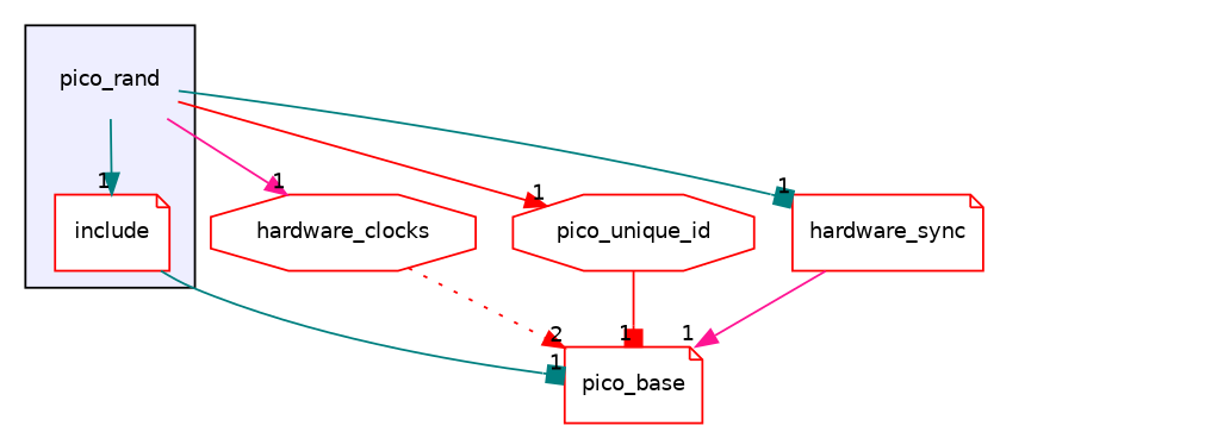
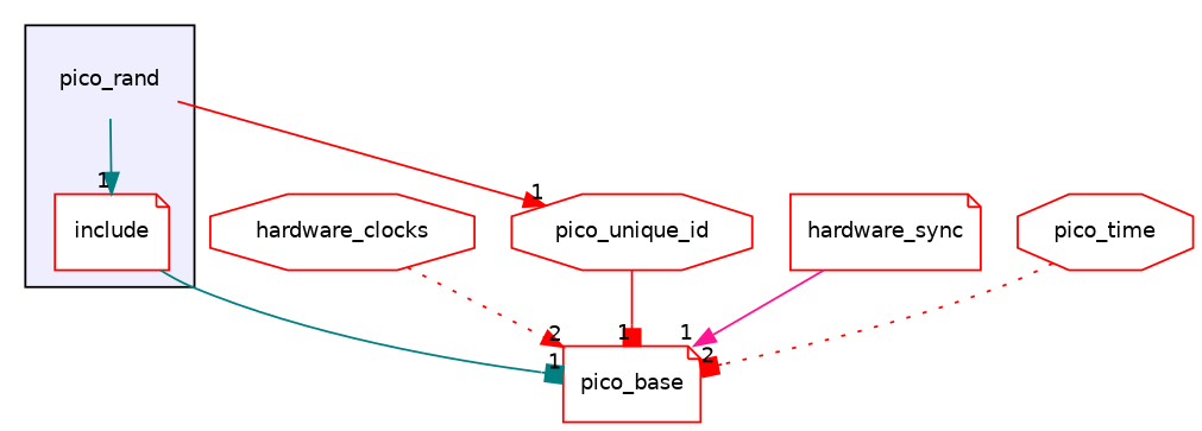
  digraph {
    compound=true
    node [fontname=Helvetica fontsize=10 shape=note color=red fillcolor=white style=filled]
    edge [arrowhead=normal color=red headlabel=1 labeldistance=1.5 labelfontname=Helvetica labelfontsize=10 style=solid]
    n1 [label=pico_rand shape=plaintext color="" fillcolor="" style=""]
    n2 [label=include]
    n3 [label=hardware_clocks shape=octagon]
    n4 [label=pico_unique_id shape=octagon]
    n5 [label=hardware_sync]
    n6 [label=pico_base]
+   n7 [label=pico_time shape=octagon]
    subgraph cluster_1 {
      bgcolor="#eeeeff"
      pencolor=black
      n1
      n2
    }
    n1 -> n2 [color=teal]
-   n1 -> n3 [color=deeppink]
    n1 -> n4
-   n1 -> n5 [arrowhead=box color=teal]
    n2 -> n6 [arrowhead=box color=teal]
    n3 -> n6 [headlabel=2 style=dotted]
    n4 -> n6 [arrowhead=box]
    n5 -> n6 [color=deeppink]
+   n7 -> n6 [arrowhead=box headlabel=2 style=dotted]
  }
